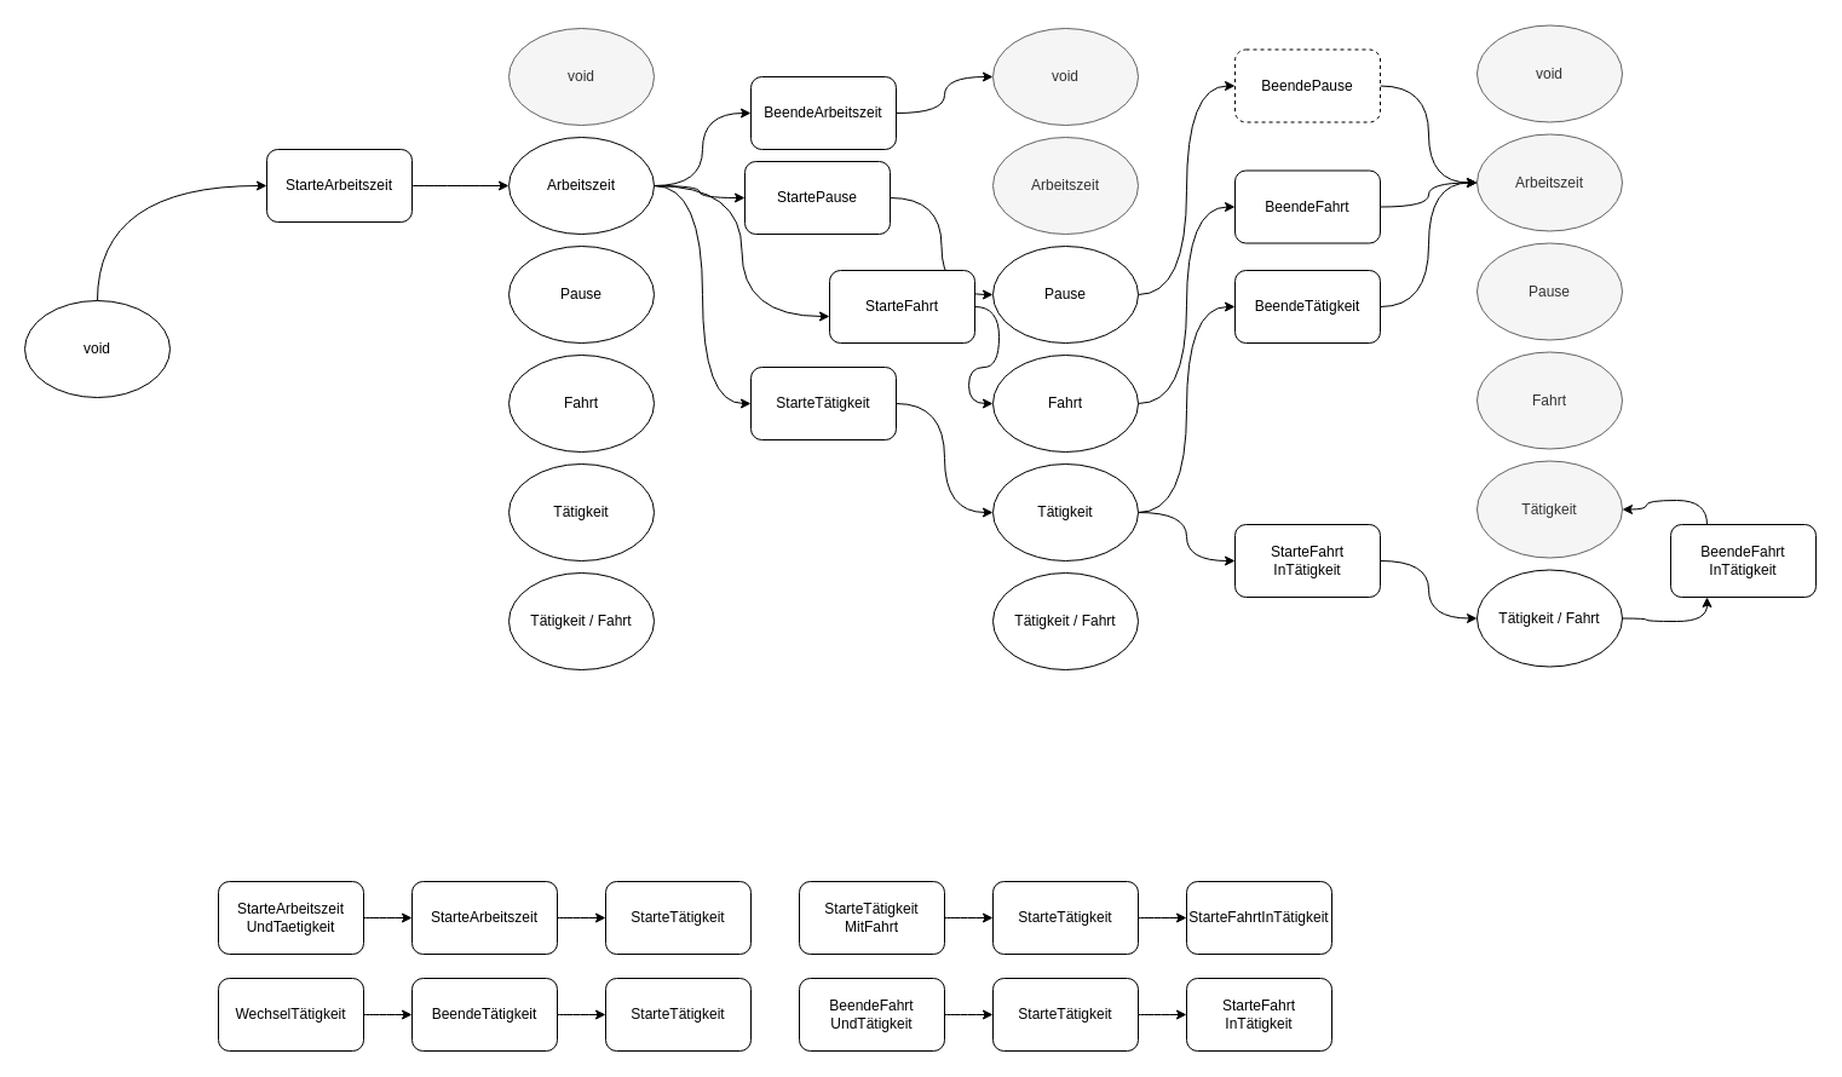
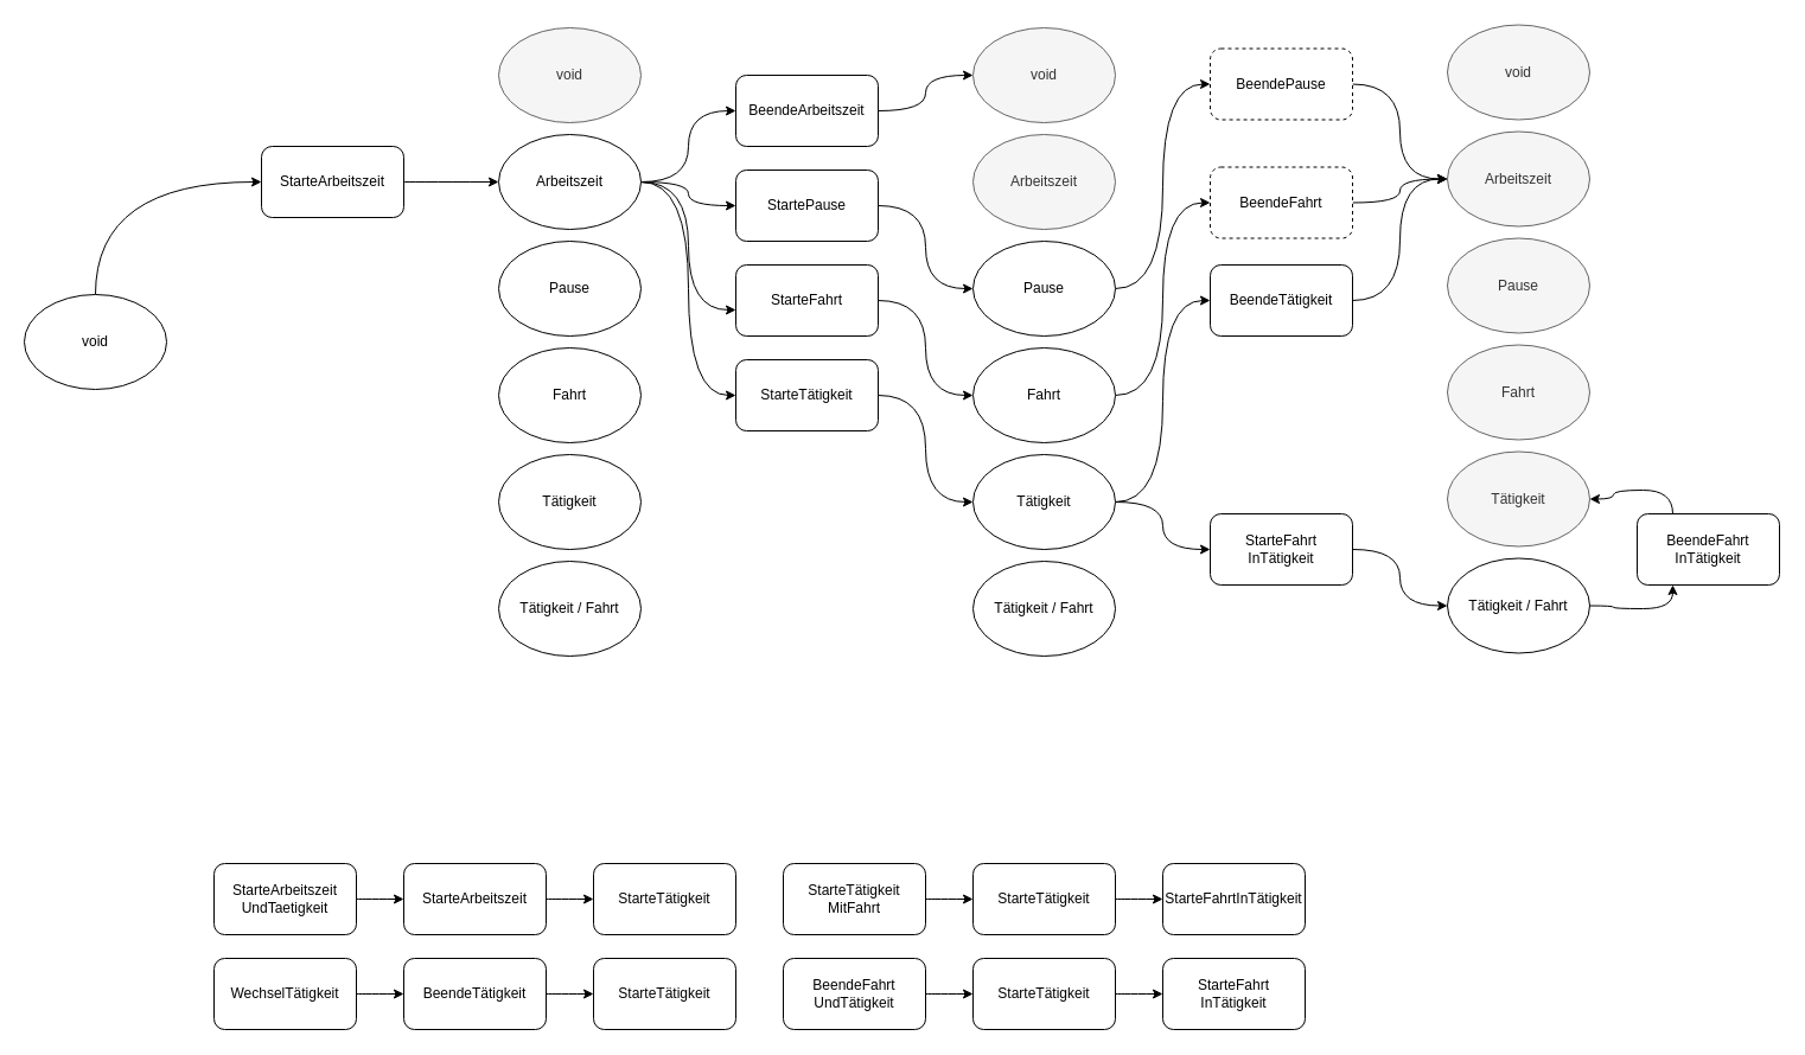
  <mxCell id="0" />
  <mxCell id="1" parent="0" />
  <mxCell id="2" style="edgeStyle=orthogonalEdgeStyle;curved=1;rounded=0;orthogonalLoop=1;jettySize=auto;html=1;exitX=0.5;exitY=0;exitDx=0;exitDy=0;entryX=0;entryY=0.5;entryDx=0;entryDy=0;" edge="1" parent="1" source="3" target="25"><mxGeometry relative="1" as="geometry" /></mxCell>
  <mxCell id="3" value="void" style="ellipse;whiteSpace=wrap;html=1;" vertex="1" parent="1"><mxGeometry x="20" y="248" width="120" height="80" as="geometry" /></mxCell>
  <mxCell id="4" style="edgeStyle=orthogonalEdgeStyle;curved=1;rounded=0;orthogonalLoop=1;jettySize=auto;html=1;exitX=1;exitY=0.5;exitDx=0;exitDy=0;entryX=0;entryY=0.5;entryDx=0;entryDy=0;" edge="1" parent="1" source="8" target="27"><mxGeometry relative="1" as="geometry" /></mxCell>
  <mxCell id="5" style="edgeStyle=orthogonalEdgeStyle;curved=1;rounded=0;orthogonalLoop=1;jettySize=auto;html=1;exitX=1;exitY=0.5;exitDx=0;exitDy=0;entryX=0;entryY=0.5;entryDx=0;entryDy=0;" edge="1" parent="1" source="8" target="29"><mxGeometry relative="1" as="geometry" /></mxCell>
  <mxCell id="6" style="edgeStyle=orthogonalEdgeStyle;curved=1;rounded=0;orthogonalLoop=1;jettySize=auto;html=1;exitX=1;exitY=0.5;exitDx=0;exitDy=0;entryX=0;entryY=0.633;entryDx=0;entryDy=0;entryPerimeter=0;" edge="1" parent="1" source="8" target="31"><mxGeometry relative="1" as="geometry" /></mxCell>
  <mxCell id="7" style="edgeStyle=orthogonalEdgeStyle;curved=1;rounded=0;orthogonalLoop=1;jettySize=auto;html=1;exitX=1;exitY=0.5;exitDx=0;exitDy=0;entryX=0;entryY=0.5;entryDx=0;entryDy=0;" edge="1" parent="1" source="8" target="33"><mxGeometry relative="1" as="geometry" /></mxCell>
  <mxCell id="8" value="Arbeitszeit" style="ellipse;whiteSpace=wrap;html=1;" vertex="1" parent="1"><mxGeometry x="420" y="113" width="120" height="80" as="geometry" /></mxCell>
  <mxCell id="9" value="void" style="ellipse;whiteSpace=wrap;html=1;fillColor=#f5f5f5;strokeColor=#666666;fontColor=#333333;" vertex="1" parent="1"><mxGeometry x="420" y="23" width="120" height="80" as="geometry" /></mxCell>
  <mxCell id="10" value="Pause" style="ellipse;whiteSpace=wrap;html=1;" vertex="1" parent="1"><mxGeometry x="420" y="203" width="120" height="80" as="geometry" /></mxCell>
  <mxCell id="11" value="Fahrt" style="ellipse;whiteSpace=wrap;html=1;" vertex="1" parent="1"><mxGeometry x="420" y="293" width="120" height="80" as="geometry" /></mxCell>
  <mxCell id="12" value="Tätigkeit" style="ellipse;whiteSpace=wrap;html=1;" vertex="1" parent="1"><mxGeometry x="420" y="383" width="120" height="80" as="geometry" /></mxCell>
  <mxCell id="13" value="Tätigkeit / Fahrt" style="ellipse;whiteSpace=wrap;html=1;" vertex="1" parent="1"><mxGeometry x="420" y="473" width="120" height="80" as="geometry" /></mxCell>
  <mxCell id="14" value="Arbeitszeit" style="ellipse;whiteSpace=wrap;html=1;fillColor=#f5f5f5;strokeColor=#666666;fontColor=#333333;" vertex="1" parent="1"><mxGeometry x="820" y="113" width="120" height="80" as="geometry" /></mxCell>
  <mxCell id="15" value="void" style="ellipse;whiteSpace=wrap;html=1;fillColor=#f5f5f5;strokeColor=#666666;fontColor=#333333;" vertex="1" parent="1"><mxGeometry x="820" y="23" width="120" height="80" as="geometry" /></mxCell>
  <mxCell id="16" style="edgeStyle=orthogonalEdgeStyle;curved=1;rounded=0;orthogonalLoop=1;jettySize=auto;html=1;exitX=1;exitY=0.5;exitDx=0;exitDy=0;entryX=0;entryY=0.5;entryDx=0;entryDy=0;" edge="1" parent="1" source="17" target="42"><mxGeometry relative="1" as="geometry" /></mxCell>
  <mxCell id="17" value="Pause" style="ellipse;whiteSpace=wrap;html=1;" vertex="1" parent="1"><mxGeometry x="820" y="203" width="120" height="80" as="geometry" /></mxCell>
  <mxCell id="18" style="edgeStyle=orthogonalEdgeStyle;curved=1;rounded=0;orthogonalLoop=1;jettySize=auto;html=1;exitX=1;exitY=0.5;exitDx=0;exitDy=0;entryX=0;entryY=0.5;entryDx=0;entryDy=0;" edge="1" parent="1" source="19" target="44"><mxGeometry relative="1" as="geometry" /></mxCell>
  <mxCell id="19" value="Fahrt" style="ellipse;whiteSpace=wrap;html=1;" vertex="1" parent="1"><mxGeometry x="820" y="293" width="120" height="80" as="geometry" /></mxCell>
  <mxCell id="20" style="edgeStyle=orthogonalEdgeStyle;curved=1;rounded=0;orthogonalLoop=1;jettySize=auto;html=1;exitX=1;exitY=0.5;exitDx=0;exitDy=0;entryX=0;entryY=0.5;entryDx=0;entryDy=0;" edge="1" parent="1" source="22" target="46"><mxGeometry relative="1" as="geometry" /></mxCell>
  <mxCell id="21" style="edgeStyle=orthogonalEdgeStyle;curved=1;rounded=0;orthogonalLoop=1;jettySize=auto;html=1;exitX=1;exitY=0.5;exitDx=0;exitDy=0;entryX=0;entryY=0.5;entryDx=0;entryDy=0;" edge="1" parent="1" source="22" target="48"><mxGeometry relative="1" as="geometry" /></mxCell>
  <mxCell id="22" value="Tätigkeit" style="ellipse;whiteSpace=wrap;html=1;" vertex="1" parent="1"><mxGeometry x="820" y="383" width="120" height="80" as="geometry" /></mxCell>
  <mxCell id="23" value="Tätigkeit / Fahrt" style="ellipse;whiteSpace=wrap;html=1;" vertex="1" parent="1"><mxGeometry x="820" y="473" width="120" height="80" as="geometry" /></mxCell>
  <mxCell id="24" style="edgeStyle=orthogonalEdgeStyle;curved=1;rounded=0;orthogonalLoop=1;jettySize=auto;html=1;exitX=1;exitY=0.5;exitDx=0;exitDy=0;entryX=0;entryY=0.5;entryDx=0;entryDy=0;" edge="1" parent="1" source="25" target="8"><mxGeometry relative="1" as="geometry" /></mxCell>
  <mxCell id="25" value="StarteArbeitszeit" style="rounded=1;whiteSpace=wrap;html=1;" vertex="1" parent="1"><mxGeometry x="220" y="123" width="120" height="60" as="geometry" /></mxCell>
  <mxCell id="26" style="edgeStyle=orthogonalEdgeStyle;curved=1;rounded=0;orthogonalLoop=1;jettySize=auto;html=1;exitX=1;exitY=0.5;exitDx=0;exitDy=0;entryX=0;entryY=0.5;entryDx=0;entryDy=0;" edge="1" parent="1" source="27" target="15"><mxGeometry relative="1" as="geometry" /></mxCell>
  <mxCell id="27" value="BeendeArbeitszeit" style="rounded=1;whiteSpace=wrap;html=1;" vertex="1" parent="1"><mxGeometry x="620" y="63" width="120" height="60" as="geometry" /></mxCell>
  <mxCell id="28" style="edgeStyle=orthogonalEdgeStyle;curved=1;rounded=0;orthogonalLoop=1;jettySize=auto;html=1;exitX=1;exitY=0.5;exitDx=0;exitDy=0;entryX=0;entryY=0.5;entryDx=0;entryDy=0;" edge="1" parent="1" source="29" target="17"><mxGeometry relative="1" as="geometry" /></mxCell>
- <mxCell id="29" value="StartePause" style="rounded=1;whiteSpace=wrap;html=1;" vertex="1" parent="1"><mxGeometry x="615" y="133" width="120" height="60" as="geometry" /></mxCell>
+ <mxCell id="29" value="StartePause" style="rounded=1;whiteSpace=wrap;html=1;" vertex="1" parent="1"><mxGeometry x="620" y="143" width="120" height="60" as="geometry" /></mxCell>
  <mxCell id="30" style="edgeStyle=orthogonalEdgeStyle;curved=1;rounded=0;orthogonalLoop=1;jettySize=auto;html=1;exitX=1;exitY=0.5;exitDx=0;exitDy=0;entryX=0;entryY=0.5;entryDx=0;entryDy=0;" edge="1" parent="1" source="31" target="19"><mxGeometry relative="1" as="geometry" /></mxCell>
- <mxCell id="31" value="StarteFahrt" style="rounded=1;whiteSpace=wrap;html=1;" vertex="1" parent="1"><mxGeometry x="685" y="223" width="120" height="60" as="geometry" /></mxCell>
+ <mxCell id="31" value="StarteFahrt" style="rounded=1;whiteSpace=wrap;html=1;" vertex="1" parent="1"><mxGeometry x="620" y="223" width="120" height="60" as="geometry" /></mxCell>
  <mxCell id="32" style="edgeStyle=orthogonalEdgeStyle;curved=1;rounded=0;orthogonalLoop=1;jettySize=auto;html=1;exitX=1;exitY=0.5;exitDx=0;exitDy=0;entryX=0;entryY=0.5;entryDx=0;entryDy=0;" edge="1" parent="1" source="33" target="22"><mxGeometry relative="1" as="geometry" /></mxCell>
  <mxCell id="33" value="StarteTätigkeit" style="rounded=1;whiteSpace=wrap;html=1;" vertex="1" parent="1"><mxGeometry x="620" y="303" width="120" height="60" as="geometry" /></mxCell>
  <mxCell id="34" value="Arbeitszeit" style="ellipse;whiteSpace=wrap;html=1;fillColor=#f5f5f5;strokeColor=#666666;fontColor=#333333;" vertex="1" parent="1"><mxGeometry x="1220" y="110.5" width="120" height="80" as="geometry" /></mxCell>
  <mxCell id="35" value="void" style="ellipse;whiteSpace=wrap;html=1;fillColor=#f5f5f5;strokeColor=#666666;fontColor=#333333;" vertex="1" parent="1"><mxGeometry x="1220" y="20.5" width="120" height="80" as="geometry" /></mxCell>
  <mxCell id="36" value="Pause" style="ellipse;whiteSpace=wrap;html=1;fillColor=#f5f5f5;strokeColor=#666666;fontColor=#333333;" vertex="1" parent="1"><mxGeometry x="1220" y="200.5" width="120" height="80" as="geometry" /></mxCell>
  <mxCell id="37" value="Fahrt" style="ellipse;whiteSpace=wrap;html=1;fillColor=#f5f5f5;strokeColor=#666666;fontColor=#333333;" vertex="1" parent="1"><mxGeometry x="1220" y="290.5" width="120" height="80" as="geometry" /></mxCell>
  <mxCell id="38" value="Tätigkeit" style="ellipse;whiteSpace=wrap;html=1;fillColor=#f5f5f5;strokeColor=#666666;fontColor=#333333;" vertex="1" parent="1"><mxGeometry x="1220" y="380.5" width="120" height="80" as="geometry" /></mxCell>
  <mxCell id="39" style="edgeStyle=orthogonalEdgeStyle;curved=1;rounded=0;orthogonalLoop=1;jettySize=auto;html=1;exitX=1;exitY=0.5;exitDx=0;exitDy=0;entryX=0.25;entryY=1;entryDx=0;entryDy=0;" edge="1" parent="1" source="40" target="50"><mxGeometry relative="1" as="geometry" /></mxCell>
  <mxCell id="40" value="Tätigkeit / Fahrt" style="ellipse;whiteSpace=wrap;html=1;" vertex="1" parent="1"><mxGeometry x="1220" y="470.5" width="120" height="80" as="geometry" /></mxCell>
  <mxCell id="41" style="edgeStyle=orthogonalEdgeStyle;curved=1;rounded=0;orthogonalLoop=1;jettySize=auto;html=1;exitX=1;exitY=0.5;exitDx=0;exitDy=0;entryX=0;entryY=0.5;entryDx=0;entryDy=0;" edge="1" parent="1" source="42" target="34"><mxGeometry relative="1" as="geometry" /></mxCell>
  <mxCell id="42" value="BeendePause" style="rounded=1;whiteSpace=wrap;html=1;dashed=1;" vertex="1" parent="1"><mxGeometry x="1020" y="40.5" width="120" height="60" as="geometry" /></mxCell>
  <mxCell id="43" style="edgeStyle=orthogonalEdgeStyle;curved=1;rounded=0;orthogonalLoop=1;jettySize=auto;html=1;exitX=1;exitY=0.5;exitDx=0;exitDy=0;entryX=0;entryY=0.5;entryDx=0;entryDy=0;" edge="1" parent="1" source="44" target="34"><mxGeometry relative="1" as="geometry" /></mxCell>
- <mxCell id="44" value="BeendeFahrt" style="rounded=1;whiteSpace=wrap;html=1;" vertex="1" parent="1"><mxGeometry x="1020" y="140.5" width="120" height="60" as="geometry" /></mxCell>
+ <mxCell id="44" value="BeendeFahrt" style="rounded=1;whiteSpace=wrap;html=1;dashed=1;" vertex="1" parent="1"><mxGeometry x="1020" y="140.5" width="120" height="60" as="geometry" /></mxCell>
  <mxCell id="45" style="edgeStyle=orthogonalEdgeStyle;curved=1;rounded=0;orthogonalLoop=1;jettySize=auto;html=1;exitX=1;exitY=0.5;exitDx=0;exitDy=0;entryX=0;entryY=0.5;entryDx=0;entryDy=0;" edge="1" parent="1" source="46" target="34"><mxGeometry relative="1" as="geometry" /></mxCell>
  <mxCell id="46" value="BeendeTätigkeit" style="rounded=1;whiteSpace=wrap;html=1;" vertex="1" parent="1"><mxGeometry x="1020" y="223" width="120" height="60" as="geometry" /></mxCell>
  <mxCell id="47" style="edgeStyle=orthogonalEdgeStyle;curved=1;rounded=0;orthogonalLoop=1;jettySize=auto;html=1;exitX=1;exitY=0.5;exitDx=0;exitDy=0;entryX=0;entryY=0.5;entryDx=0;entryDy=0;" edge="1" parent="1" source="48" target="40"><mxGeometry relative="1" as="geometry" /></mxCell>
  <mxCell id="48" value="StarteFahrt&lt;br&gt;InTätigkeit" style="rounded=1;whiteSpace=wrap;html=1;" vertex="1" parent="1"><mxGeometry x="1020" y="433" width="120" height="60" as="geometry" /></mxCell>
  <mxCell id="49" style="edgeStyle=orthogonalEdgeStyle;curved=1;rounded=0;orthogonalLoop=1;jettySize=auto;html=1;exitX=0.25;exitY=0;exitDx=0;exitDy=0;entryX=1;entryY=0.5;entryDx=0;entryDy=0;" edge="1" parent="1" source="50" target="38"><mxGeometry relative="1" as="geometry" /></mxCell>
  <mxCell id="50" value="BeendeFahrt&lt;br&gt;InTätigkeit" style="rounded=1;whiteSpace=wrap;html=1;" vertex="1" parent="1"><mxGeometry x="1380" y="433" width="120" height="60" as="geometry" /></mxCell>
  <mxCell id="51" style="edgeStyle=orthogonalEdgeStyle;curved=1;rounded=0;orthogonalLoop=1;jettySize=auto;html=1;exitX=1;exitY=0.5;exitDx=0;exitDy=0;entryX=0;entryY=0.5;entryDx=0;entryDy=0;" edge="1" parent="1" source="52" target="54"><mxGeometry relative="1" as="geometry" /></mxCell>
  <mxCell id="52" value="StarteArbeitszeit&lt;br&gt;UndTaetigkeit" style="rounded=1;whiteSpace=wrap;html=1;" vertex="1" parent="1"><mxGeometry x="180" y="728" width="120" height="60" as="geometry" /></mxCell>
  <mxCell id="53" style="edgeStyle=orthogonalEdgeStyle;curved=1;rounded=0;orthogonalLoop=1;jettySize=auto;html=1;exitX=1;exitY=0.5;exitDx=0;exitDy=0;entryX=0;entryY=0.5;entryDx=0;entryDy=0;" edge="1" parent="1" source="54" target="55"><mxGeometry relative="1" as="geometry" /></mxCell>
  <mxCell id="54" value="StarteArbeitszeit" style="rounded=1;whiteSpace=wrap;html=1;" vertex="1" parent="1"><mxGeometry x="340" y="728" width="120" height="60" as="geometry" /></mxCell>
  <mxCell id="55" value="StarteTätigkeit" style="rounded=1;whiteSpace=wrap;html=1;" vertex="1" parent="1"><mxGeometry x="500" y="728" width="120" height="60" as="geometry" /></mxCell>
  <mxCell id="56" style="edgeStyle=orthogonalEdgeStyle;curved=1;rounded=0;orthogonalLoop=1;jettySize=auto;html=1;exitX=1;exitY=0.5;exitDx=0;exitDy=0;entryX=0;entryY=0.5;entryDx=0;entryDy=0;" edge="1" parent="1" source="57" target="59"><mxGeometry relative="1" as="geometry" /></mxCell>
  <mxCell id="57" value="WechselTätigkeit" style="rounded=1;whiteSpace=wrap;html=1;" vertex="1" parent="1"><mxGeometry x="180" y="808" width="120" height="60" as="geometry" /></mxCell>
  <mxCell id="58" style="edgeStyle=orthogonalEdgeStyle;curved=1;rounded=0;orthogonalLoop=1;jettySize=auto;html=1;exitX=1;exitY=0.5;exitDx=0;exitDy=0;entryX=0;entryY=0.5;entryDx=0;entryDy=0;" edge="1" parent="1" source="59" target="60"><mxGeometry relative="1" as="geometry" /></mxCell>
  <mxCell id="59" value="BeendeTätigkeit" style="rounded=1;whiteSpace=wrap;html=1;" vertex="1" parent="1"><mxGeometry x="340" y="808" width="120" height="60" as="geometry" /></mxCell>
  <mxCell id="60" value="StarteTätigkeit" style="rounded=1;whiteSpace=wrap;html=1;" vertex="1" parent="1"><mxGeometry x="500" y="808" width="120" height="60" as="geometry" /></mxCell>
  <mxCell id="61" style="edgeStyle=orthogonalEdgeStyle;curved=1;rounded=0;orthogonalLoop=1;jettySize=auto;html=1;exitX=1;exitY=0.5;exitDx=0;exitDy=0;entryX=0;entryY=0.5;entryDx=0;entryDy=0;" edge="1" parent="1" source="62" target="64"><mxGeometry relative="1" as="geometry" /></mxCell>
  <mxCell id="62" value="StarteTätigkeit&lt;br&gt;MitFahrt" style="rounded=1;whiteSpace=wrap;html=1;" vertex="1" parent="1"><mxGeometry x="660" y="728" width="120" height="60" as="geometry" /></mxCell>
  <mxCell id="63" style="edgeStyle=orthogonalEdgeStyle;curved=1;rounded=0;orthogonalLoop=1;jettySize=auto;html=1;exitX=1;exitY=0.5;exitDx=0;exitDy=0;entryX=0;entryY=0.5;entryDx=0;entryDy=0;" edge="1" parent="1" source="64" target="65"><mxGeometry relative="1" as="geometry" /></mxCell>
  <mxCell id="64" value="StarteTätigkeit" style="rounded=1;whiteSpace=wrap;html=1;" vertex="1" parent="1"><mxGeometry x="820" y="728" width="120" height="60" as="geometry" /></mxCell>
  <mxCell id="65" value="StarteFahrtInTätigkeit" style="rounded=1;whiteSpace=wrap;html=1;" vertex="1" parent="1"><mxGeometry x="980" y="728" width="120" height="60" as="geometry" /></mxCell>
  <mxCell id="66" style="edgeStyle=orthogonalEdgeStyle;curved=1;rounded=0;orthogonalLoop=1;jettySize=auto;html=1;exitX=1;exitY=0.5;exitDx=0;exitDy=0;entryX=0;entryY=0.5;entryDx=0;entryDy=0;" edge="1" parent="1" source="67" target="69"><mxGeometry relative="1" as="geometry" /></mxCell>
  <mxCell id="67" value="BeendeFahrt&lt;br&gt;UndTätigkeit" style="rounded=1;whiteSpace=wrap;html=1;" vertex="1" parent="1"><mxGeometry x="660" y="808" width="120" height="60" as="geometry" /></mxCell>
  <mxCell id="68" style="edgeStyle=orthogonalEdgeStyle;curved=1;rounded=0;orthogonalLoop=1;jettySize=auto;html=1;exitX=1;exitY=0.5;exitDx=0;exitDy=0;entryX=0;entryY=0.5;entryDx=0;entryDy=0;" edge="1" parent="1" source="69" target="70"><mxGeometry relative="1" as="geometry" /></mxCell>
  <mxCell id="69" value="StarteTätigkeit" style="rounded=1;whiteSpace=wrap;html=1;" vertex="1" parent="1"><mxGeometry x="820" y="808" width="120" height="60" as="geometry" /></mxCell>
  <mxCell id="70" value="StarteFahrt&lt;br&gt;InTätigkeit" style="rounded=1;whiteSpace=wrap;html=1;" vertex="1" parent="1"><mxGeometry x="980" y="808" width="120" height="60" as="geometry" /></mxCell>
